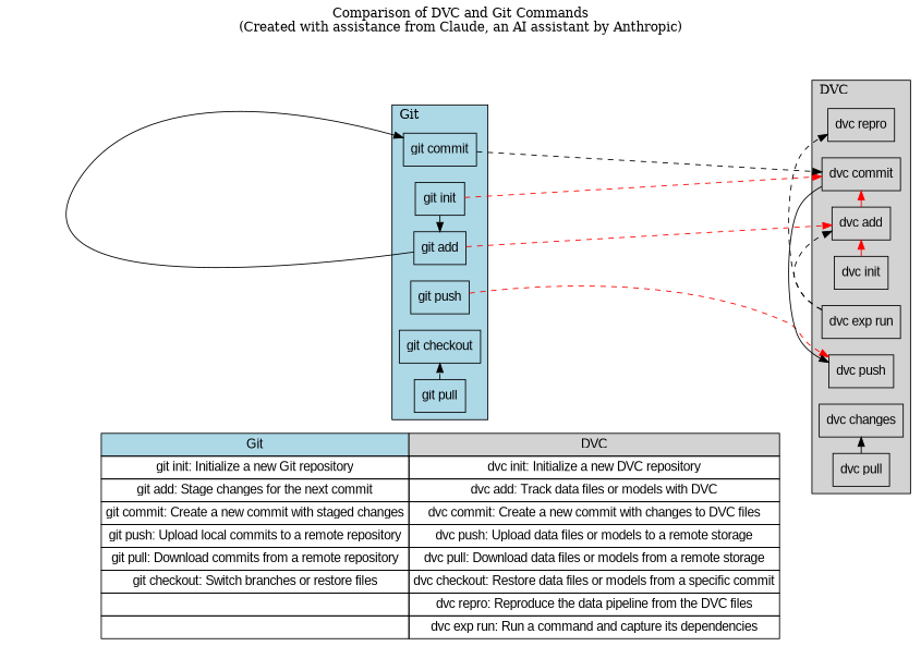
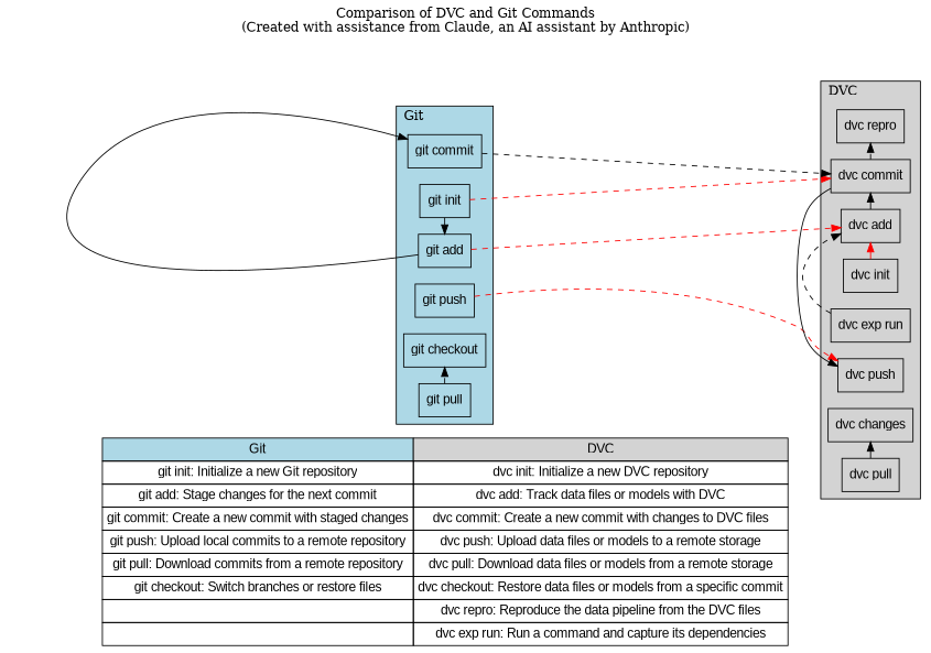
  digraph {
    label="Comparison of DVC and Git Commands\n(Created with assistance from Claude, an AI assistant by Anthropic)"
    labelloc=t
    rankdir=LR
    node [fontname=Arial shape=box]
    edge [style=dashed]
    n1 [label=<         <table border="0" cellborder="1" cellspacing="0" cellpadding="4">             <tr><td bgcolor="lightblue">Git</td><td bgcolor="lightgray">DVC</td></tr>             <tr><td>git init: Initialize a new Git repository</td><td>dvc init: Initialize a new DVC repository</td></tr>             <tr><td>git add: Stage changes for the next commit</td><td>dvc add: Track data files or models with DVC</td></tr>             <tr><td>git commit: Create a new commit with staged changes</td><td>dvc commit: Create a new commit with changes to DVC files</td></tr>             <tr><td>git push: Upload local commits to a remote repository</td><td>dvc push: Upload data files or models to a remote storage</td></tr>             <tr><td>git pull: Download commits from a remote repository</td><td>dvc pull: Download data files or models from a remote storage</td></tr>             <tr><td>git checkout: Switch branches or restore files</td><td>dvc checkout: Restore data files or models from a specific commit</td></tr>             <tr><td></td><td>dvc repro: Reproduce the data pipeline from the DVC files</td></tr>             <tr><td></td><td>dvc exp run: Run a command and capture its dependencies</td></tr>         </table>     > shape=none]
    n2 [label="git init"]
    n3 [label="git add"]
    n4 [label="git commit"]
    n5 [label="git push"]
    n6 [label="git pull"]
    n7 [label="git checkout"]
    n8 [label="dvc init"]
    n9 [label="dvc add"]
    n10 [label="dvc commit"]
    n11 [label="dvc push"]
    n12 [label="dvc repro"]
    n13 [label="dvc exp run"]
    n14 [label="dvc pull"]
    n15 [label="dvc changes"]
    subgraph sub_1 {
      rank=same
      n1
    }
    subgraph cluster_2 {
      bgcolor="#ADD8E6"
      label=Git
      labeljust=l
      style=filled
      subgraph sub_3 {
        bgcolor="#ADD8E6"
        label=Git
        labeljust=l
        rank=same
        style=filled
        n2
        n3
        n4
        n5
      }
      subgraph sub_4 {
        bgcolor="#ADD8E6"
        label=Git
        labeljust=l
        rank=same
        style=filled
        n6
        n7
      }
    }
    subgraph cluster_5 {
      bgcolor=lightgray
      label=DVC
      labeljust=l
      style=filled
      subgraph sub_6 {
        bgcolor=lightgray
        label=DVC
        labeljust=l
        rank=same
        style=filled
        n8
        n9
        n10
        n11
        n12
        n13
      }
      subgraph sub_7 {
        bgcolor=lightgray
        label=DVC
        labeljust=l
        rank=same
        style=filled
        n14
        n15
      }
    }
    n2 -> n3 [style=""]
    n2 -> n10 [color=red]
    n3 -> n4 [style=""]
    n3 -> n9 [color=red]
    n4 -> n10 [color=black]
    n5 -> n11 [color=red]
    n6 -> n7
    n8 -> n9 [color=red style=""]
-   n9 -> n10 [color=red style=""]
+   n9 -> n10 [style=""]
    n10 -> n11 [style=""]
-   n13 -> n12
+   n10 -> n12
    n13 -> n9
    n14 -> n15 [style=""]
  }
